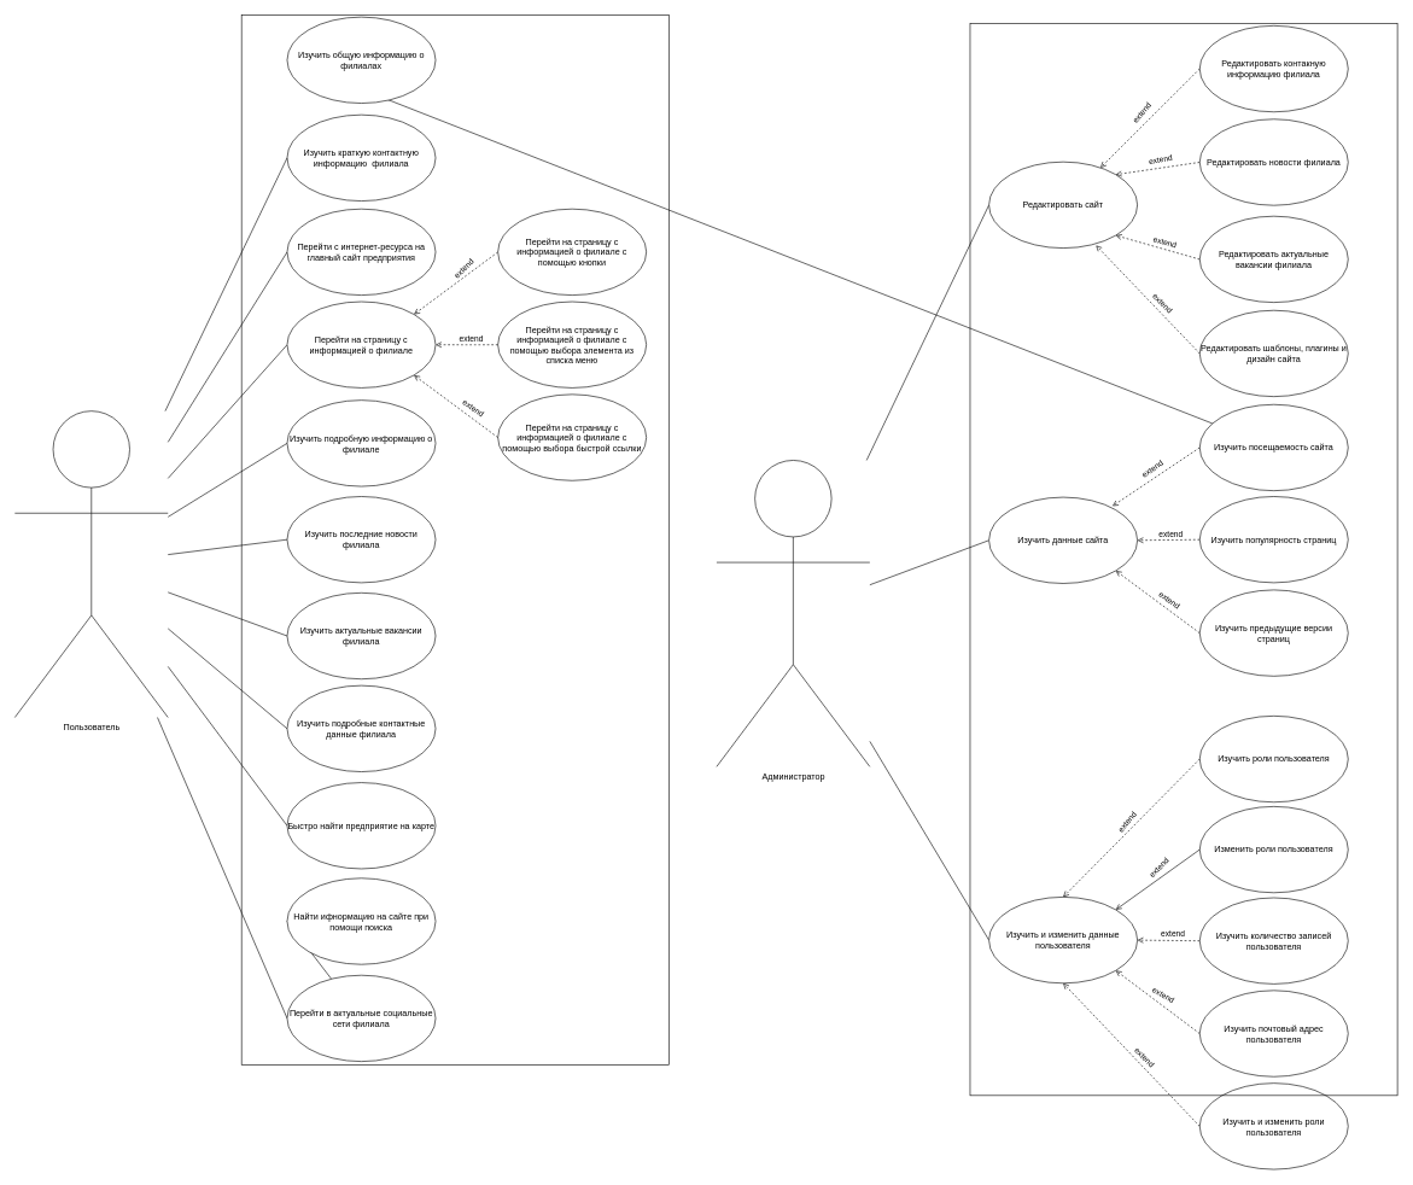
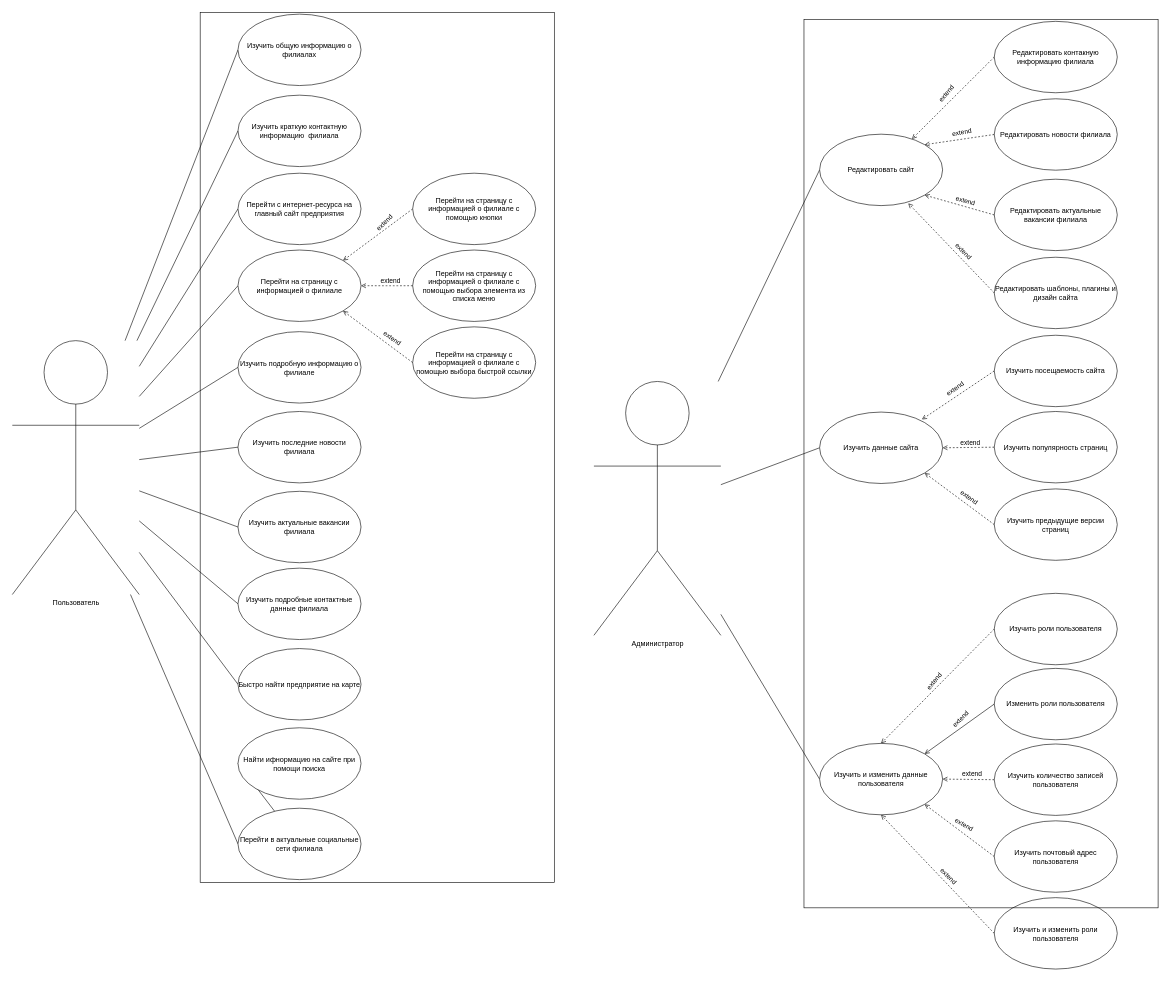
  <mxCell id="0" />
  <mxCell id="1" parent="0" />
  <mxCell id="2" value="Пользователь" style="shape=umlActor;verticalLabelPosition=bottom;verticalAlign=top;html=1;outlineConnect=0;" parent="1" vertex="1"><mxGeometry x="20" y="567" width="211.5" height="423" as="geometry" /></mxCell>
- <mxCell id="3" style="edgeStyle=none;rounded=0;orthogonalLoop=1;jettySize=auto;html=1;exitX=0;exitY=0.5;exitDx=0;exitDy=0;endArrow=none;endFill=0;" parent="1" source="4" target="39" edge="1"><mxGeometry relative="1" as="geometry" /></mxCell>
+ <mxCell id="3" style="edgeStyle=none;rounded=0;orthogonalLoop=1;jettySize=auto;html=1;exitX=0;exitY=0.5;exitDx=0;exitDy=0;endArrow=none;endFill=0;" parent="1" source="4" target="2" edge="1"><mxGeometry relative="1" as="geometry" /></mxCell>
  <mxCell id="4" value="Изучить общую информацию о филиалах" style="ellipse;whiteSpace=wrap;html=1;" parent="1" vertex="1"><mxGeometry x="396" y="23" width="205" height="119" as="geometry" /></mxCell>
  <mxCell id="5" value="Изучить краткую контактную информацию&amp;nbsp; филиала" style="ellipse;whiteSpace=wrap;html=1;" parent="1" vertex="1"><mxGeometry x="396" y="158" width="205" height="119" as="geometry" /></mxCell>
  <mxCell id="6" style="edgeStyle=none;rounded=0;orthogonalLoop=1;jettySize=auto;html=1;exitX=0;exitY=0.5;exitDx=0;exitDy=0;endArrow=none;endFill=0;" parent="1" source="7" target="2" edge="1"><mxGeometry relative="1" as="geometry" /></mxCell>
  <mxCell id="7" value="Перейти с интернет-ресурса на главный сайт предприятия" style="ellipse;whiteSpace=wrap;html=1;" parent="1" vertex="1"><mxGeometry x="396" y="288" width="205" height="119" as="geometry" /></mxCell>
  <mxCell id="8" style="edgeStyle=none;rounded=0;orthogonalLoop=1;jettySize=auto;html=1;exitX=0;exitY=0.5;exitDx=0;exitDy=0;endArrow=none;endFill=0;" parent="1" source="9" target="2" edge="1"><mxGeometry relative="1" as="geometry" /></mxCell>
  <mxCell id="9" value="Перейти на страницу с информацией о филиале" style="ellipse;whiteSpace=wrap;html=1;" parent="1" vertex="1"><mxGeometry x="396" y="416" width="205" height="119" as="geometry" /></mxCell>
  <mxCell id="10" style="edgeStyle=none;rounded=0;orthogonalLoop=1;jettySize=auto;html=1;exitX=0;exitY=0.5;exitDx=0;exitDy=0;entryX=1;entryY=0;entryDx=0;entryDy=0;endArrow=open;endFill=0;dashed=1;" parent="1" source="12" target="9" edge="1"><mxGeometry relative="1" as="geometry"><Array as="points" /></mxGeometry></mxCell>
  <mxCell id="11" value="extend" style="edgeLabel;html=1;align=center;verticalAlign=middle;resizable=0;points=[];rotation=-45;" parent="10" vertex="1" connectable="0"><mxGeometry x="0.229" y="-1" relative="1" as="geometry"><mxPoint x="24" y="-29" as="offset" /></mxGeometry></mxCell>
  <mxCell id="12" value="Перейти на страницу с информацией о филиале с помощью кнопки" style="ellipse;whiteSpace=wrap;html=1;" parent="1" vertex="1"><mxGeometry x="687" y="288" width="205" height="119" as="geometry" /></mxCell>
  <mxCell id="13" value="Перейти на страницу с информацией о филиале с помощью выбора элемента из списка меню" style="ellipse;whiteSpace=wrap;html=1;" parent="1" vertex="1"><mxGeometry x="687" y="416" width="205" height="119" as="geometry" /></mxCell>
  <mxCell id="14" value="Перейти на страницу с информацией о филиале с помощью выбора быстрой ссылки" style="ellipse;whiteSpace=wrap;html=1;" parent="1" vertex="1"><mxGeometry x="687" y="544" width="205" height="119" as="geometry" /></mxCell>
  <mxCell id="15" style="edgeStyle=none;rounded=0;orthogonalLoop=1;jettySize=auto;html=1;exitX=0;exitY=0.5;exitDx=0;exitDy=0;endArrow=none;endFill=0;" parent="1" source="16" target="2" edge="1"><mxGeometry relative="1" as="geometry" /></mxCell>
  <mxCell id="16" value="Изучить подробную информацию о филиале" style="ellipse;whiteSpace=wrap;html=1;" parent="1" vertex="1"><mxGeometry x="396" y="552" width="205" height="119" as="geometry" /></mxCell>
  <mxCell id="17" style="edgeStyle=none;rounded=0;orthogonalLoop=1;jettySize=auto;html=1;exitX=0;exitY=0.5;exitDx=0;exitDy=0;endArrow=none;endFill=0;" parent="1" source="18" target="2" edge="1"><mxGeometry relative="1" as="geometry" /></mxCell>
  <mxCell id="18" value="Изучить последние новости филиала" style="ellipse;whiteSpace=wrap;html=1;" parent="1" vertex="1"><mxGeometry x="396" y="685" width="205" height="119" as="geometry" /></mxCell>
  <mxCell id="19" style="edgeStyle=none;rounded=0;orthogonalLoop=1;jettySize=auto;html=1;exitX=0;exitY=0.5;exitDx=0;exitDy=0;endArrow=none;endFill=0;" parent="1" source="20" target="2" edge="1"><mxGeometry relative="1" as="geometry" /></mxCell>
  <mxCell id="20" value="Изучить актуальные вакансии филиала" style="ellipse;whiteSpace=wrap;html=1;" parent="1" vertex="1"><mxGeometry x="396" y="818" width="205" height="119" as="geometry" /></mxCell>
  <mxCell id="21" style="edgeStyle=none;rounded=0;orthogonalLoop=1;jettySize=auto;html=1;exitX=0;exitY=0.5;exitDx=0;exitDy=0;endArrow=none;endFill=0;" parent="1" source="22" target="2" edge="1"><mxGeometry relative="1" as="geometry" /></mxCell>
  <mxCell id="22" value="Изучить подробные контактные данные филиала" style="ellipse;whiteSpace=wrap;html=1;" parent="1" vertex="1"><mxGeometry x="396" y="946" width="205" height="119" as="geometry" /></mxCell>
  <mxCell id="23" style="edgeStyle=none;rounded=0;orthogonalLoop=1;jettySize=auto;html=1;exitX=0;exitY=0.5;exitDx=0;exitDy=0;endArrow=none;endFill=0;" parent="1" source="24" target="2" edge="1"><mxGeometry relative="1" as="geometry" /></mxCell>
  <mxCell id="24" value="Быстро найти предприятие на карте" style="ellipse;whiteSpace=wrap;html=1;" parent="1" vertex="1"><mxGeometry x="396" y="1080" width="205" height="119" as="geometry" /></mxCell>
  <mxCell id="25" style="edgeStyle=none;rounded=0;orthogonalLoop=1;jettySize=auto;html=1;exitX=0;exitY=0.5;exitDx=0;exitDy=0;endArrow=none;endFill=0;" parent="1" source="26" target="28" edge="1"><mxGeometry relative="1" as="geometry" /></mxCell>
  <mxCell id="26" value="Найти ифнормацию на сайте при помощи поиска" style="ellipse;whiteSpace=wrap;html=1;" parent="1" vertex="1"><mxGeometry x="396" y="1212" width="205" height="119" as="geometry" /></mxCell>
  <mxCell id="27" style="edgeStyle=none;rounded=0;orthogonalLoop=1;jettySize=auto;html=1;exitX=0;exitY=0.5;exitDx=0;exitDy=0;endArrow=none;endFill=0;" parent="1" source="28" target="2" edge="1"><mxGeometry relative="1" as="geometry" /></mxCell>
  <mxCell id="28" value="Перейти в актуальные социальные сети филиала" style="ellipse;whiteSpace=wrap;html=1;" parent="1" vertex="1"><mxGeometry x="396" y="1346" width="205" height="119" as="geometry" /></mxCell>
  <mxCell id="29" style="edgeStyle=none;rounded=0;orthogonalLoop=1;jettySize=auto;html=1;exitX=0;exitY=0.5;exitDx=0;exitDy=0;endArrow=none;endFill=0;" parent="1" source="30" target="52" edge="1"><mxGeometry relative="1" as="geometry" /></mxCell>
  <mxCell id="30" value="Редактировать сайт" style="ellipse;whiteSpace=wrap;html=1;" parent="1" vertex="1"><mxGeometry x="1365" y="223" width="205" height="119" as="geometry" /></mxCell>
  <mxCell id="31" style="edgeStyle=none;rounded=0;orthogonalLoop=1;jettySize=auto;html=1;exitX=0;exitY=0.5;exitDx=0;exitDy=0;endArrow=none;endFill=0;" parent="1" source="32" target="52" edge="1"><mxGeometry relative="1" as="geometry" /></mxCell>
  <mxCell id="32" value="Изучить данные сайта" style="ellipse;whiteSpace=wrap;html=1;" parent="1" vertex="1"><mxGeometry x="1365" y="686" width="205" height="119" as="geometry" /></mxCell>
  <mxCell id="33" style="edgeStyle=none;rounded=0;orthogonalLoop=1;jettySize=auto;html=1;exitX=0;exitY=0.5;exitDx=0;exitDy=0;endArrow=none;endFill=0;" parent="1" source="34" target="52" edge="1"><mxGeometry relative="1" as="geometry" /></mxCell>
  <mxCell id="34" value="Изучить и изменить данные пользователя" style="ellipse;whiteSpace=wrap;html=1;" parent="1" vertex="1"><mxGeometry x="1365" y="1238" width="205" height="119" as="geometry" /></mxCell>
  <mxCell id="35" value="Редактировать контакную информацию филиала" style="ellipse;whiteSpace=wrap;html=1;" parent="1" vertex="1"><mxGeometry x="1656" y="35" width="205" height="119" as="geometry" /></mxCell>
  <mxCell id="36" value="Редактировать новости филиала" style="ellipse;whiteSpace=wrap;html=1;" parent="1" vertex="1"><mxGeometry x="1656" y="164" width="205" height="119" as="geometry" /></mxCell>
  <mxCell id="37" value="Редактировать актуальные вакансии филиала" style="ellipse;whiteSpace=wrap;html=1;" parent="1" vertex="1"><mxGeometry x="1656" y="298" width="205" height="119" as="geometry" /></mxCell>
  <mxCell id="38" value="Редактировать шаблоны, плагины и дизайн сайта" style="ellipse;whiteSpace=wrap;html=1;" parent="1" vertex="1"><mxGeometry x="1656" y="428" width="205" height="119" as="geometry" /></mxCell>
  <mxCell id="39" value="Изучить посещаемость сайта" style="ellipse;whiteSpace=wrap;html=1;" parent="1" vertex="1"><mxGeometry x="1656" y="558" width="205" height="119" as="geometry" /></mxCell>
  <mxCell id="40" value="Изучить популярность страниц" style="ellipse;whiteSpace=wrap;html=1;" parent="1" vertex="1"><mxGeometry x="1656" y="685" width="205" height="119" as="geometry" /></mxCell>
  <mxCell id="41" value="Изучить предыдущие версии страниц" style="ellipse;whiteSpace=wrap;html=1;" parent="1" vertex="1"><mxGeometry x="1656" y="814" width="205" height="119" as="geometry" /></mxCell>
  <mxCell id="42" value="Изучить роли пользователя" style="ellipse;whiteSpace=wrap;html=1;" parent="1" vertex="1"><mxGeometry x="1656" y="988" width="205" height="119" as="geometry" /></mxCell>
  <mxCell id="43" value="Изучить и изменить роли пользователя" style="ellipse;whiteSpace=wrap;html=1;" parent="1" vertex="1"><mxGeometry x="1656" y="1495" width="205" height="119" as="geometry" /></mxCell>
  <mxCell id="44" value="Изменить роли пользователя" style="ellipse;whiteSpace=wrap;html=1;" parent="1" vertex="1"><mxGeometry x="1656" y="1113" width="205" height="119" as="geometry" /></mxCell>
  <mxCell id="45" value="Изучить количество записей пользователя" style="ellipse;whiteSpace=wrap;html=1;" parent="1" vertex="1"><mxGeometry x="1656" y="1239" width="205" height="119" as="geometry" /></mxCell>
  <mxCell id="46" value="Изучить почтовый адрес пользователя" style="ellipse;whiteSpace=wrap;html=1;" parent="1" vertex="1"><mxGeometry x="1656" y="1367" width="205" height="119" as="geometry" /></mxCell>
  <mxCell id="47" style="edgeStyle=none;rounded=0;orthogonalLoop=1;jettySize=auto;html=1;exitX=0;exitY=0.5;exitDx=0;exitDy=0;endArrow=none;endFill=0;" parent="1" source="5" target="2" edge="1"><mxGeometry relative="1" as="geometry" /></mxCell>
  <mxCell id="48" style="edgeStyle=none;rounded=0;orthogonalLoop=1;jettySize=auto;html=1;exitX=0;exitY=0.5;exitDx=0;exitDy=0;entryX=1;entryY=0.5;entryDx=0;entryDy=0;endArrow=open;endFill=0;dashed=1;" parent="1" source="13" target="9" edge="1"><mxGeometry relative="1" as="geometry"><mxPoint x="754" y="364" as="sourcePoint" /><mxPoint x="589" y="444" as="targetPoint" /><Array as="points" /></mxGeometry></mxCell>
  <mxCell id="49" value="extend" style="edgeLabel;html=1;align=center;verticalAlign=middle;resizable=0;points=[];rotation=0;" parent="48" vertex="1" connectable="0"><mxGeometry x="0.229" y="-1" relative="1" as="geometry"><mxPoint x="15" y="-7" as="offset" /></mxGeometry></mxCell>
  <mxCell id="50" style="edgeStyle=none;rounded=0;orthogonalLoop=1;jettySize=auto;html=1;exitX=0;exitY=0.5;exitDx=0;exitDy=0;entryX=1;entryY=1;entryDx=0;entryDy=0;endArrow=open;endFill=0;dashed=1;" parent="1" source="14" target="9" edge="1"><mxGeometry relative="1" as="geometry"><mxPoint x="764" y="374" as="sourcePoint" /><mxPoint x="599" y="454" as="targetPoint" /><Array as="points" /></mxGeometry></mxCell>
  <mxCell id="51" value="extend" style="edgeLabel;html=1;align=center;verticalAlign=middle;resizable=0;points=[];rotation=35;" parent="50" vertex="1" connectable="0"><mxGeometry x="0.229" y="-1" relative="1" as="geometry"><mxPoint x="37" y="13" as="offset" /></mxGeometry></mxCell>
  <mxCell id="52" value="Администратор" style="shape=umlActor;verticalLabelPosition=bottom;verticalAlign=top;html=1;outlineConnect=0;" parent="1" vertex="1"><mxGeometry x="989" y="635" width="211.5" height="423" as="geometry" /></mxCell>
  <mxCell id="53" style="edgeStyle=none;rounded=0;orthogonalLoop=1;jettySize=auto;html=1;exitX=0;exitY=0.5;exitDx=0;exitDy=0;endArrow=open;endFill=0;dashed=1;" parent="1" source="35" target="30" edge="1"><mxGeometry relative="1" as="geometry"><mxPoint x="1666" y="212" as="sourcePoint" /><mxPoint x="1502" y="127" as="targetPoint" /><Array as="points" /></mxGeometry></mxCell>
  <mxCell id="54" value="extend" style="edgeLabel;html=1;align=center;verticalAlign=middle;resizable=0;points=[];rotation=-50;" parent="53" vertex="1" connectable="0"><mxGeometry x="0.229" y="-1" relative="1" as="geometry"><mxPoint x="4" y="-22" as="offset" /></mxGeometry></mxCell>
  <mxCell id="55" style="edgeStyle=none;rounded=0;orthogonalLoop=1;jettySize=auto;html=1;exitX=0;exitY=0.5;exitDx=0;exitDy=0;entryX=1;entryY=0;entryDx=0;entryDy=0;endArrow=open;endFill=0;dashed=1;" parent="1" source="36" target="30" edge="1"><mxGeometry relative="1" as="geometry"><mxPoint x="1695" y="325" as="sourcePoint" /><mxPoint x="1531" y="240" as="targetPoint" /><Array as="points" /></mxGeometry></mxCell>
  <mxCell id="56" value="extend" style="edgeLabel;html=1;align=center;verticalAlign=middle;resizable=0;points=[];rotation=-10;" parent="55" vertex="1" connectable="0"><mxGeometry x="0.229" y="-1" relative="1" as="geometry"><mxPoint x="17" y="-13" as="offset" /></mxGeometry></mxCell>
  <mxCell id="57" style="edgeStyle=none;rounded=0;orthogonalLoop=1;jettySize=auto;html=1;exitX=0;exitY=0.5;exitDx=0;exitDy=0;entryX=1;entryY=1;entryDx=0;entryDy=0;endArrow=open;endFill=0;dashed=1;" parent="1" source="37" target="30" edge="1"><mxGeometry relative="1" as="geometry"><mxPoint x="1666" y="234" as="sourcePoint" /><mxPoint x="1586" y="250" as="targetPoint" /><Array as="points" /></mxGeometry></mxCell>
  <mxCell id="58" value="extend" style="edgeLabel;html=1;align=center;verticalAlign=middle;resizable=0;points=[];rotation=15;" parent="57" vertex="1" connectable="0"><mxGeometry x="0.229" y="-1" relative="1" as="geometry"><mxPoint x="23" y="-3" as="offset" /></mxGeometry></mxCell>
  <mxCell id="59" style="edgeStyle=none;rounded=0;orthogonalLoop=1;jettySize=auto;html=1;exitX=0;exitY=0.5;exitDx=0;exitDy=0;entryX=0.721;entryY=0.968;entryDx=0;entryDy=0;endArrow=open;endFill=0;dashed=1;entryPerimeter=0;" parent="1" source="38" target="30" edge="1"><mxGeometry relative="1" as="geometry"><mxPoint x="1676" y="244" as="sourcePoint" /><mxPoint x="1596" y="260" as="targetPoint" /><Array as="points" /></mxGeometry></mxCell>
  <mxCell id="60" value="extend" style="edgeLabel;html=1;align=center;verticalAlign=middle;resizable=0;points=[];rotation=45;" parent="59" vertex="1" connectable="0"><mxGeometry x="0.229" y="-1" relative="1" as="geometry"><mxPoint x="36" y="22" as="offset" /></mxGeometry></mxCell>
  <mxCell id="61" style="edgeStyle=none;rounded=0;orthogonalLoop=1;jettySize=auto;html=1;exitX=0;exitY=0.5;exitDx=0;exitDy=0;entryX=0.832;entryY=0.103;entryDx=0;entryDy=0;endArrow=open;endFill=0;dashed=1;entryPerimeter=0;" parent="1" source="39" target="32" edge="1"><mxGeometry relative="1" as="geometry"><mxPoint x="1666" y="498" as="sourcePoint" /><mxPoint x="1559" y="348" as="targetPoint" /><Array as="points" /></mxGeometry></mxCell>
  <mxCell id="62" value="extend" style="edgeLabel;html=1;align=center;verticalAlign=middle;resizable=0;points=[];rotation=-35;" parent="61" vertex="1" connectable="0"><mxGeometry x="0.229" y="-1" relative="1" as="geometry"><mxPoint x="9" y="-19" as="offset" /></mxGeometry></mxCell>
  <mxCell id="63" style="edgeStyle=none;rounded=0;orthogonalLoop=1;jettySize=auto;html=1;exitX=0;exitY=0.5;exitDx=0;exitDy=0;entryX=1;entryY=0.5;entryDx=0;entryDy=0;endArrow=open;endFill=0;dashed=1;" parent="1" source="40" target="32" edge="1"><mxGeometry relative="1" as="geometry"><mxPoint x="1676" y="508" as="sourcePoint" /><mxPoint x="1569" y="358" as="targetPoint" /><Array as="points" /></mxGeometry></mxCell>
  <mxCell id="64" value="extend" style="edgeLabel;html=1;align=center;verticalAlign=middle;resizable=0;points=[];rotation=0;" parent="63" vertex="1" connectable="0"><mxGeometry x="0.229" y="-1" relative="1" as="geometry"><mxPoint x="13" y="-8" as="offset" /></mxGeometry></mxCell>
  <mxCell id="65" style="edgeStyle=none;rounded=0;orthogonalLoop=1;jettySize=auto;html=1;exitX=0;exitY=0.5;exitDx=0;exitDy=0;entryX=1;entryY=1;entryDx=0;entryDy=0;endArrow=open;endFill=0;dashed=1;" parent="1" source="41" target="32" edge="1"><mxGeometry relative="1" as="geometry"><mxPoint x="1686" y="518" as="sourcePoint" /><mxPoint x="1579" y="368" as="targetPoint" /><Array as="points" /></mxGeometry></mxCell>
  <mxCell id="66" value="extend" style="edgeLabel;html=1;align=center;verticalAlign=middle;resizable=0;points=[];rotation=35;" parent="65" vertex="1" connectable="0"><mxGeometry x="0.229" y="-1" relative="1" as="geometry"><mxPoint x="29" y="8" as="offset" /></mxGeometry></mxCell>
  <mxCell id="67" style="edgeStyle=none;rounded=0;orthogonalLoop=1;jettySize=auto;html=1;exitX=0;exitY=0.5;exitDx=0;exitDy=0;entryX=0.5;entryY=0;entryDx=0;entryDy=0;endArrow=open;endFill=0;dashed=1;" parent="1" source="42" target="34" edge="1"><mxGeometry relative="1" as="geometry"><mxPoint x="1666" y="884" as="sourcePoint" /><mxPoint x="1550" y="798" as="targetPoint" /><Array as="points" /></mxGeometry></mxCell>
  <mxCell id="68" value="extend" style="edgeLabel;html=1;align=center;verticalAlign=middle;resizable=0;points=[];rotation=-51;" parent="67" vertex="1" connectable="0"><mxGeometry x="0.229" y="-1" relative="1" as="geometry"><mxPoint x="16" y="-29" as="offset" /></mxGeometry></mxCell>
  <mxCell id="69" style="edgeStyle=none;rounded=0;orthogonalLoop=1;jettySize=auto;html=1;exitX=0;exitY=0.5;exitDx=0;exitDy=0;entryX=1;entryY=0;entryDx=0;entryDy=0;endArrow=open;endFill=0;dashed=0;" parent="1" source="44" target="34" edge="1"><mxGeometry relative="1" as="geometry"><mxPoint x="1676" y="894" as="sourcePoint" /><mxPoint x="1560" y="808" as="targetPoint" /><Array as="points" /></mxGeometry></mxCell>
  <mxCell id="70" value="extend" style="edgeLabel;html=1;align=center;verticalAlign=middle;resizable=0;points=[];rotation=-45;" parent="69" vertex="1" connectable="0"><mxGeometry x="0.229" y="-1" relative="1" as="geometry"><mxPoint x="15" y="-25" as="offset" /></mxGeometry></mxCell>
  <mxCell id="71" style="edgeStyle=none;rounded=0;orthogonalLoop=1;jettySize=auto;html=1;exitX=0;exitY=0.5;exitDx=0;exitDy=0;entryX=1;entryY=0.5;entryDx=0;entryDy=0;endArrow=open;endFill=0;dashed=1;" parent="1" source="45" target="34" edge="1"><mxGeometry relative="1" as="geometry"><mxPoint x="1686" y="904" as="sourcePoint" /><mxPoint x="1570" y="818" as="targetPoint" /><Array as="points" /></mxGeometry></mxCell>
  <mxCell id="72" value="extend" style="edgeLabel;html=1;align=center;verticalAlign=middle;resizable=0;points=[];rotation=0;" parent="71" vertex="1" connectable="0"><mxGeometry x="0.229" y="-1" relative="1" as="geometry"><mxPoint x="15" y="-8" as="offset" /></mxGeometry></mxCell>
  <mxCell id="73" style="edgeStyle=none;rounded=0;orthogonalLoop=1;jettySize=auto;html=1;entryX=1;entryY=1;entryDx=0;entryDy=0;endArrow=open;endFill=0;dashed=1;exitX=0;exitY=0.5;exitDx=0;exitDy=0;" parent="1" source="46" target="34" edge="1"><mxGeometry relative="1" as="geometry"><mxPoint x="1603" y="1453" as="sourcePoint" /><mxPoint x="1580" y="1308" as="targetPoint" /><Array as="points" /></mxGeometry></mxCell>
  <mxCell id="74" value="extend" style="edgeLabel;html=1;align=center;verticalAlign=middle;resizable=0;points=[];rotation=30;" parent="73" vertex="1" connectable="0"><mxGeometry x="0.229" y="-1" relative="1" as="geometry"><mxPoint x="20" as="offset" /></mxGeometry></mxCell>
  <mxCell id="75" style="edgeStyle=none;rounded=0;orthogonalLoop=1;jettySize=auto;html=1;entryX=0.5;entryY=1;entryDx=0;entryDy=0;endArrow=open;endFill=0;dashed=1;exitX=0;exitY=0.5;exitDx=0;exitDy=0;" parent="1" source="43" target="34" edge="1"><mxGeometry relative="1" as="geometry"><mxPoint x="1666" y="1437" as="sourcePoint" /><mxPoint x="1550" y="1350" as="targetPoint" /><Array as="points" /></mxGeometry></mxCell>
  <mxCell id="76" value="extend" style="edgeLabel;html=1;align=center;verticalAlign=middle;resizable=0;points=[];rotation=45;" parent="75" vertex="1" connectable="0"><mxGeometry x="0.229" y="-1" relative="1" as="geometry"><mxPoint x="39" y="26" as="offset" /></mxGeometry></mxCell>
  <mxCell id="77" value="" style="rounded=0;whiteSpace=wrap;html=1;fillColor=none;" vertex="1" parent="1"><mxGeometry x="333" y="20" width="590" height="1450" as="geometry" /></mxCell>
  <mxCell id="78" value="" style="rounded=0;whiteSpace=wrap;html=1;fillColor=none;" vertex="1" parent="1"><mxGeometry x="1339" y="32" width="590" height="1480" as="geometry" /></mxCell>
